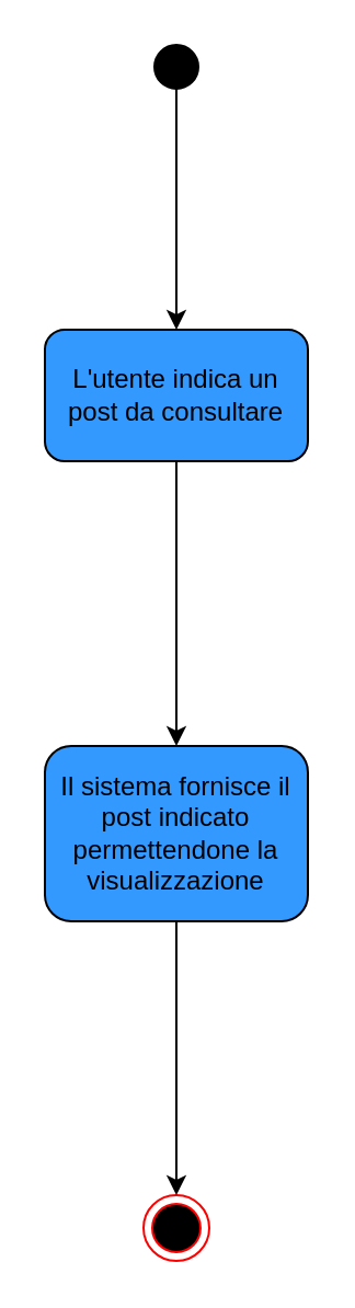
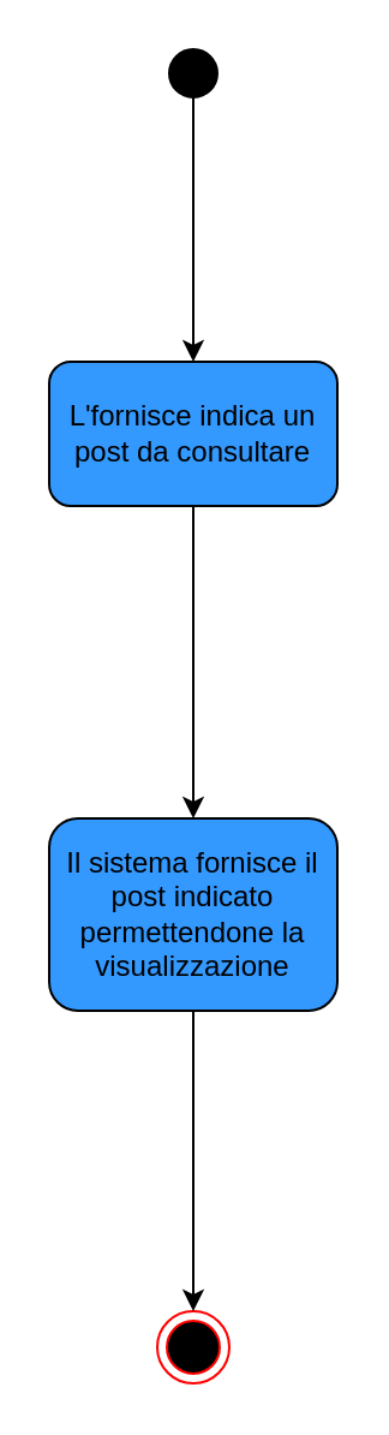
  <mxCell id="0" />
  <mxCell id="1" parent="0" />
  <mxCell id="2" value="" style="ellipse;whiteSpace=wrap;html=1;aspect=fixed;strokeColor=#000000;fillColor=#000000;" vertex="1" parent="1"><mxGeometry x="70" y="20" width="20" height="20" as="geometry" /></mxCell>
  <mxCell id="3" value="" style="ellipse;html=1;shape=endState;fillColor=#000000;strokeColor=#ff0000;direction=south;" vertex="1" parent="1"><mxGeometry x="65" y="545" width="30" height="30" as="geometry" /></mxCell>
- <mxCell id="4" value="L'utente indica un post da consultare" style="rounded=1;whiteSpace=wrap;html=1;strokeColor=#000000;fillColor=#3399FF;" vertex="1" parent="1"><mxGeometry x="20" y="150" width="120" height="60" as="geometry" /></mxCell>
+ <mxCell id="4" value="L'fornisce indica un post da consultare" style="rounded=1;whiteSpace=wrap;html=1;strokeColor=#000000;fillColor=#3399FF;" vertex="1" parent="1"><mxGeometry x="20" y="150" width="120" height="60" as="geometry" /></mxCell>
  <mxCell id="5" value="" style="endArrow=classic;html=1;rounded=0;exitX=0.5;exitY=1;exitDx=0;exitDy=0;entryX=0.5;entryY=0;entryDx=0;entryDy=0;" edge="1" parent="1" source="2" target="4"><mxGeometry width="50" height="50" relative="1" as="geometry"><mxPoint x="70" y="390" as="sourcePoint" /><mxPoint x="120" y="340" as="targetPoint" /></mxGeometry></mxCell>
  <mxCell id="6" value="Il sistema fornisce il post indicato permettendone la visualizzazione" style="rounded=1;whiteSpace=wrap;html=1;strokeColor=#000000;fillColor=#3399FF;" vertex="1" parent="1"><mxGeometry x="20" y="340" width="120" height="80" as="geometry" /></mxCell>
  <mxCell id="7" value="" style="endArrow=classic;html=1;rounded=0;exitX=0.5;exitY=1;exitDx=0;exitDy=0;entryX=0.5;entryY=0;entryDx=0;entryDy=0;" edge="1" parent="1" source="4" target="6"><mxGeometry width="50" height="50" relative="1" as="geometry"><mxPoint x="70" y="390" as="sourcePoint" /><mxPoint x="120" y="340" as="targetPoint" /></mxGeometry></mxCell>
  <mxCell id="8" value="" style="endArrow=classic;html=1;rounded=0;exitX=0.5;exitY=1;exitDx=0;exitDy=0;entryX=0;entryY=0.5;entryDx=0;entryDy=0;" edge="1" parent="1" source="6" target="3"><mxGeometry width="50" height="50" relative="1" as="geometry"><mxPoint x="70" y="390" as="sourcePoint" /><mxPoint x="120" y="340" as="targetPoint" /></mxGeometry></mxCell>
